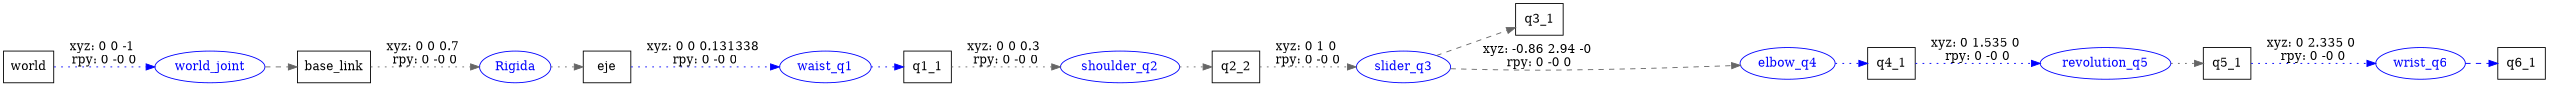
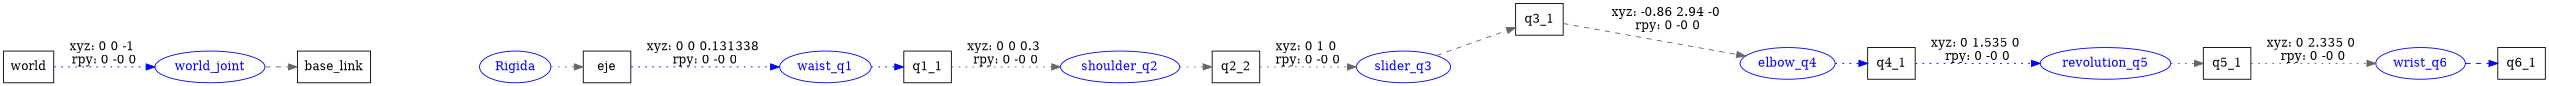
  digraph {
    rankdir=LR
    node [shape=box]
    edge [color=gray40 style=dotted]
    n1 [label=world]
    world_joint [color=blue fontcolor=blue shape=ellipse]
    n3 [label=base_link]
    Rigida [color=blue fontcolor=blue shape=ellipse]
    n5 [label=eje]
    waist_q1 [color=blue fontcolor=blue shape=ellipse]
    n7 [label=q1_1]
    shoulder_q2 [color=blue fontcolor=blue shape=ellipse]
    n9 [label=q2_2]
    slider_q3 [color=blue fontcolor=blue shape=ellipse]
    n11 [label=q3_1]
    elbow_q4 [color=blue fontcolor=blue shape=ellipse]
    n13 [label=q4_1]
    revolution_q5 [color=blue fontcolor=blue shape=ellipse]
    n15 [label=q5_1]
    wrist_q6 [color=blue fontcolor=blue shape=ellipse]
    n17 [label=q6_1]
    n1 -> world_joint [color=blue label="xyz: 0 0 -1 \nrpy: 0 -0 0"]
    world_joint -> n3 [style=dashed]
-   n3 -> Rigida [label="xyz: 0 0 0.7 \nrpy: 0 -0 0"]
    Rigida -> n5
    n5 -> waist_q1 [color=blue label="xyz: 0 0 0.131338 \nrpy: 0 -0 0"]
    waist_q1 -> n7 [color=blue]
    n7 -> shoulder_q2 [label="xyz: 0 0 0.3 \nrpy: 0 -0 0"]
    shoulder_q2 -> n9
    n9 -> slider_q3 [label="xyz: 0 1 0 \nrpy: 0 -0 0"]
    slider_q3 -> n11 [style=dashed]
-   slider_q3 -> elbow_q4 [label="xyz: -0.86 2.94 -0 \nrpy: 0 -0 0" style=dashed]
+   n11 -> elbow_q4 [label="xyz: -0.86 2.94 -0 \nrpy: 0 -0 0" style=dashed]
    elbow_q4 -> n13 [color=blue]
    n13 -> revolution_q5 [color=blue label="xyz: 0 1.535 0 \nrpy: 0 -0 0"]
    revolution_q5 -> n15
-   n15 -> wrist_q6 [color=blue label="xyz: 0 2.335 0 \nrpy: 0 -0 0"]
+   n15 -> wrist_q6 [label="xyz: 0 2.335 0 \nrpy: 0 -0 0"]
    wrist_q6 -> n17 [color=blue style=dashed]
  }
